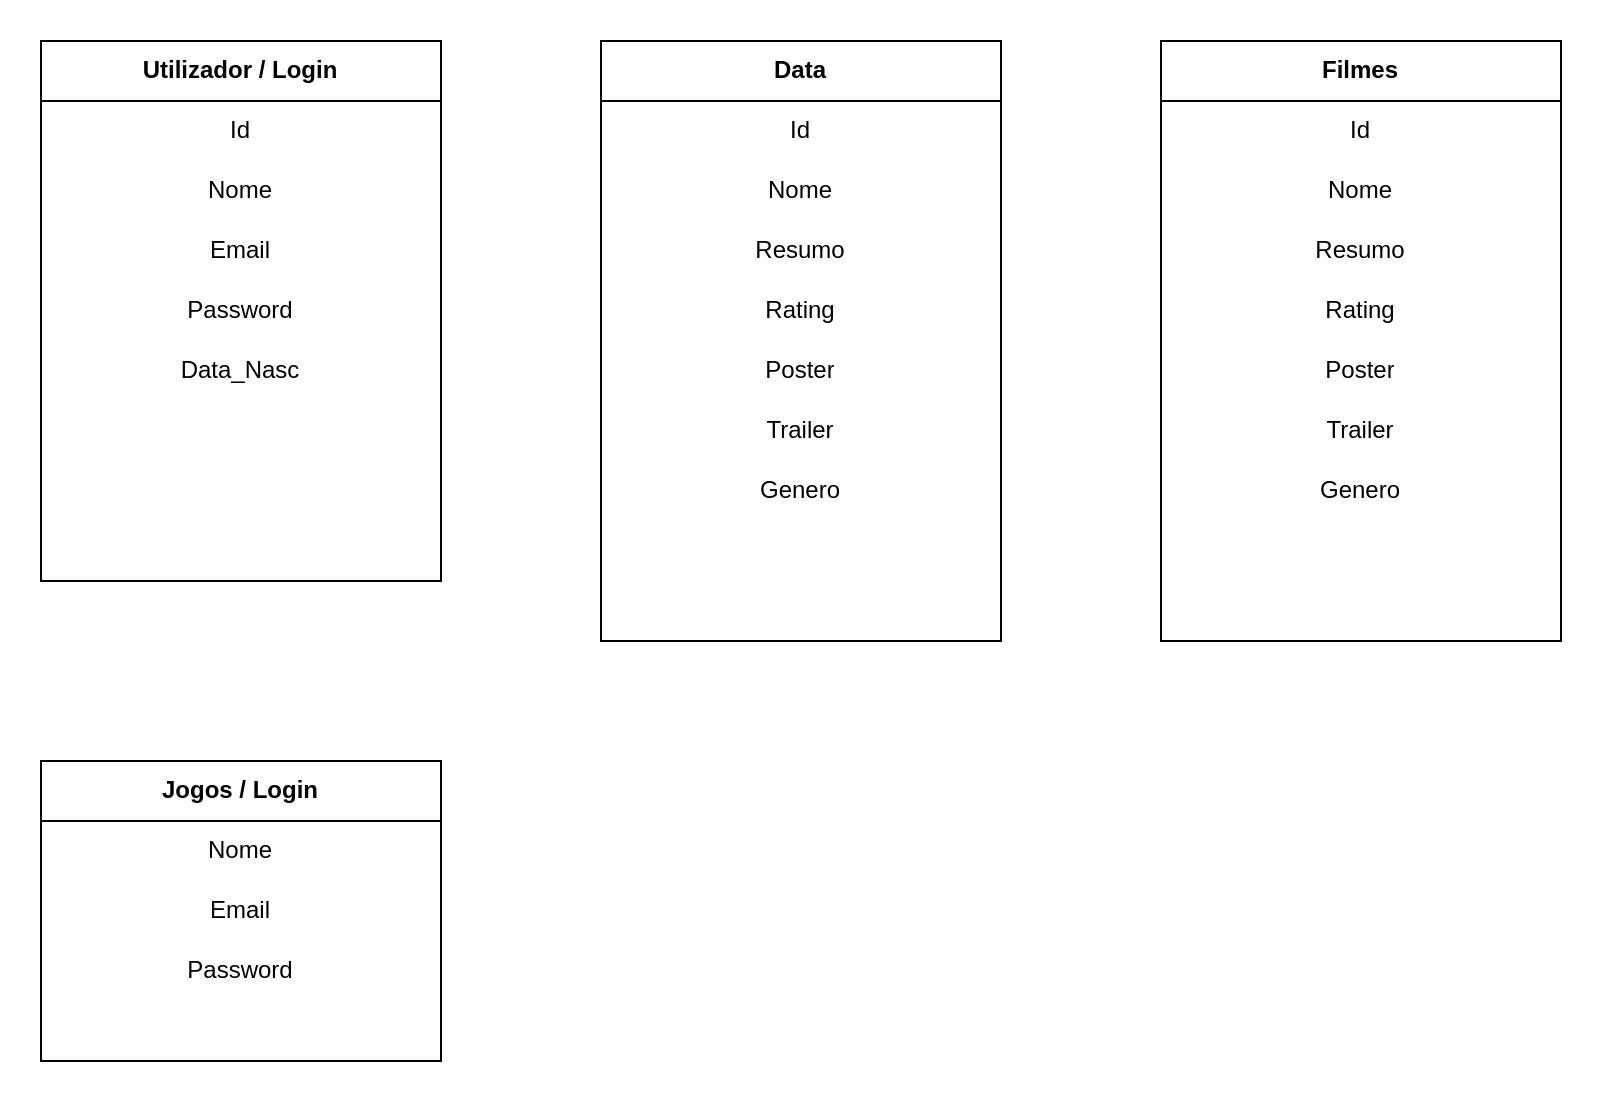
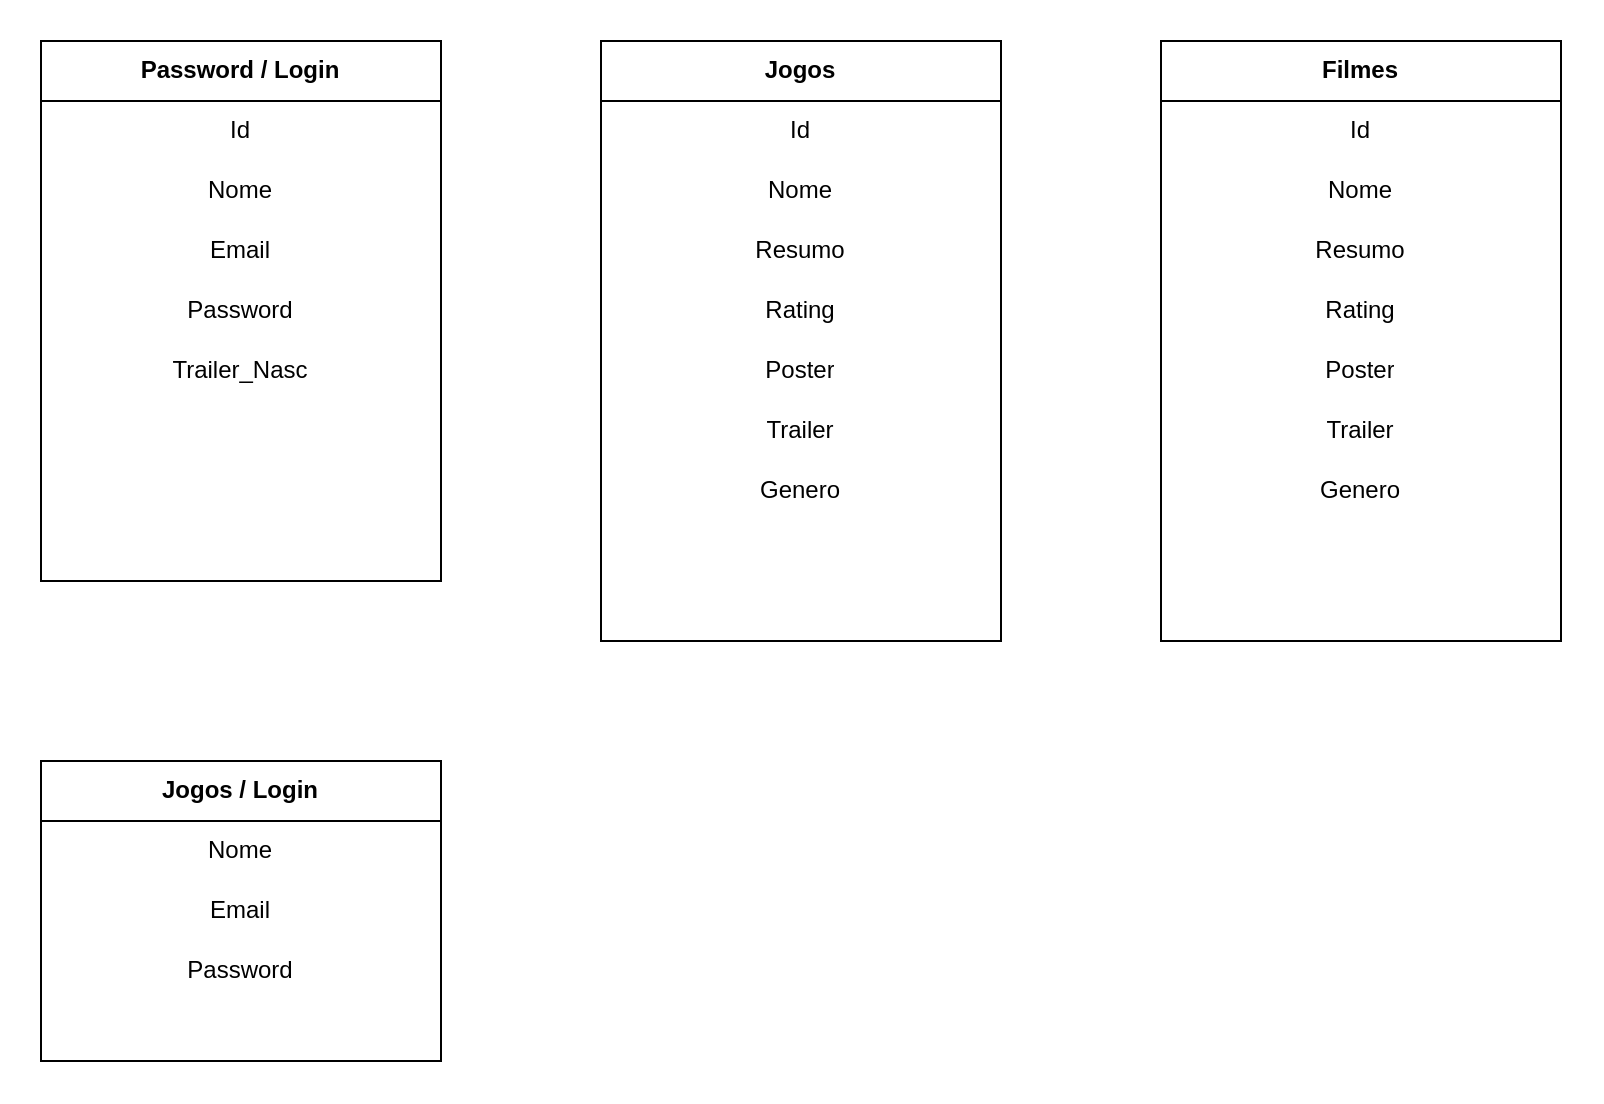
  <mxCell id="0" />
  <mxCell id="1" parent="0" />
- <mxCell id="2" value="Data" style="shape=table;html=1;whiteSpace=wrap;startSize=30;container=1;collapsible=0;childLayout=tableLayout;fixedRows=1;rowLines=0;fontStyle=1;align=center;" vertex="1" parent="1"><mxGeometry x="300" y="20" width="200" height="300" as="geometry" /></mxCell>
+ <mxCell id="2" value="Jogos" style="shape=table;html=1;whiteSpace=wrap;startSize=30;container=1;collapsible=0;childLayout=tableLayout;fixedRows=1;rowLines=0;fontStyle=1;align=center;" vertex="1" parent="1"><mxGeometry x="300" y="20" width="200" height="300" as="geometry" /></mxCell>
  <mxCell id="3" style="shape=partialRectangle;html=1;whiteSpace=wrap;collapsible=0;dropTarget=0;pointerEvents=0;fillColor=none;top=0;left=0;bottom=0;right=0;points=[[0,0.5],[1,0.5]];portConstraint=eastwest;" vertex="1" parent="2"><mxGeometry y="30" width="200" height="30" as="geometry" /></mxCell>
  <mxCell id="4" value="Id" style="shape=partialRectangle;html=1;whiteSpace=wrap;connectable=0;fillColor=none;top=0;left=0;bottom=0;right=0;overflow=hidden;" vertex="1" parent="3"><mxGeometry width="200" height="30" as="geometry" /></mxCell>
  <mxCell id="5" value="" style="shape=partialRectangle;html=1;whiteSpace=wrap;collapsible=0;dropTarget=0;pointerEvents=0;fillColor=none;top=0;left=0;bottom=0;right=0;points=[[0,0.5],[1,0.5]];portConstraint=eastwest;" vertex="1" parent="2"><mxGeometry y="60" width="200" height="30" as="geometry" /></mxCell>
  <mxCell id="6" value="Nome" style="shape=partialRectangle;html=1;whiteSpace=wrap;connectable=0;fillColor=none;top=0;left=0;bottom=0;right=0;overflow=hidden;" vertex="1" parent="5"><mxGeometry width="200" height="30" as="geometry" /></mxCell>
  <mxCell id="7" value="" style="shape=partialRectangle;html=1;whiteSpace=wrap;collapsible=0;dropTarget=0;pointerEvents=0;fillColor=none;top=0;left=0;bottom=0;right=0;points=[[0,0.5],[1,0.5]];portConstraint=eastwest;" vertex="1" parent="2"><mxGeometry y="90" width="200" height="30" as="geometry" /></mxCell>
  <mxCell id="8" value="Resumo" style="shape=partialRectangle;html=1;whiteSpace=wrap;connectable=0;fillColor=none;top=0;left=0;bottom=0;right=0;overflow=hidden;" vertex="1" parent="7"><mxGeometry width="200" height="30" as="geometry" /></mxCell>
  <mxCell id="9" style="shape=partialRectangle;html=1;whiteSpace=wrap;collapsible=0;dropTarget=0;pointerEvents=0;fillColor=none;top=0;left=0;bottom=0;right=0;points=[[0,0.5],[1,0.5]];portConstraint=eastwest;" vertex="1" parent="2"><mxGeometry y="120" width="200" height="30" as="geometry" /></mxCell>
  <mxCell id="10" value="Rating" style="shape=partialRectangle;html=1;whiteSpace=wrap;connectable=0;fillColor=none;top=0;left=0;bottom=0;right=0;overflow=hidden;" vertex="1" parent="9"><mxGeometry width="200" height="30" as="geometry" /></mxCell>
  <mxCell id="11" style="shape=partialRectangle;html=1;whiteSpace=wrap;collapsible=0;dropTarget=0;pointerEvents=0;fillColor=none;top=0;left=0;bottom=0;right=0;points=[[0,0.5],[1,0.5]];portConstraint=eastwest;" vertex="1" parent="2"><mxGeometry y="150" width="200" height="30" as="geometry" /></mxCell>
  <mxCell id="12" value="Poster" style="shape=partialRectangle;html=1;whiteSpace=wrap;connectable=0;fillColor=none;top=0;left=0;bottom=0;right=0;overflow=hidden;" vertex="1" parent="11"><mxGeometry width="200" height="30" as="geometry" /></mxCell>
  <mxCell id="13" style="shape=partialRectangle;html=1;whiteSpace=wrap;collapsible=0;dropTarget=0;pointerEvents=0;fillColor=none;top=0;left=0;bottom=0;right=0;points=[[0,0.5],[1,0.5]];portConstraint=eastwest;" vertex="1" parent="2"><mxGeometry y="180" width="200" height="30" as="geometry" /></mxCell>
  <mxCell id="14" value="Trailer" style="shape=partialRectangle;html=1;whiteSpace=wrap;connectable=0;fillColor=none;top=0;left=0;bottom=0;right=0;overflow=hidden;" vertex="1" parent="13"><mxGeometry width="200" height="30" as="geometry" /></mxCell>
  <mxCell id="15" style="shape=partialRectangle;html=1;whiteSpace=wrap;collapsible=0;dropTarget=0;pointerEvents=0;fillColor=none;top=0;left=0;bottom=0;right=0;points=[[0,0.5],[1,0.5]];portConstraint=eastwest;" vertex="1" parent="2"><mxGeometry y="210" width="200" height="30" as="geometry" /></mxCell>
  <mxCell id="16" value="Genero" style="shape=partialRectangle;html=1;whiteSpace=wrap;connectable=0;fillColor=none;top=0;left=0;bottom=0;right=0;overflow=hidden;" vertex="1" parent="15"><mxGeometry width="200" height="30" as="geometry" /></mxCell>
  <mxCell id="17" style="shape=partialRectangle;html=1;whiteSpace=wrap;collapsible=0;dropTarget=0;pointerEvents=0;fillColor=none;top=0;left=0;bottom=0;right=0;points=[[0,0.5],[1,0.5]];portConstraint=eastwest;" vertex="1" parent="2"><mxGeometry y="240" width="200" height="30" as="geometry" /></mxCell>
- <mxCell id="18" value="Utilizador / Login" style="shape=table;html=1;whiteSpace=wrap;startSize=30;container=1;collapsible=0;childLayout=tableLayout;fixedRows=1;rowLines=0;fontStyle=1;align=center;" vertex="1" parent="1"><mxGeometry x="20" y="20" width="200" height="270" as="geometry" /></mxCell>
+ <mxCell id="18" value="Password / Login" style="shape=table;html=1;whiteSpace=wrap;startSize=30;container=1;collapsible=0;childLayout=tableLayout;fixedRows=1;rowLines=0;fontStyle=1;align=center;" vertex="1" parent="1"><mxGeometry x="20" y="20" width="200" height="270" as="geometry" /></mxCell>
  <mxCell id="19" style="shape=partialRectangle;html=1;whiteSpace=wrap;collapsible=0;dropTarget=0;pointerEvents=0;fillColor=none;top=0;left=0;bottom=0;right=0;points=[[0,0.5],[1,0.5]];portConstraint=eastwest;" vertex="1" parent="18"><mxGeometry y="30" width="200" height="30" as="geometry" /></mxCell>
  <mxCell id="20" value="Id" style="shape=partialRectangle;html=1;whiteSpace=wrap;connectable=0;fillColor=none;top=0;left=0;bottom=0;right=0;overflow=hidden;" vertex="1" parent="19"><mxGeometry width="200" height="30" as="geometry" /></mxCell>
  <mxCell id="21" value="" style="shape=partialRectangle;html=1;whiteSpace=wrap;collapsible=0;dropTarget=0;pointerEvents=0;fillColor=none;top=0;left=0;bottom=0;right=0;points=[[0,0.5],[1,0.5]];portConstraint=eastwest;" vertex="1" parent="18"><mxGeometry y="60" width="200" height="30" as="geometry" /></mxCell>
  <mxCell id="22" value="Nome" style="shape=partialRectangle;html=1;whiteSpace=wrap;connectable=0;fillColor=none;top=0;left=0;bottom=0;right=0;overflow=hidden;" vertex="1" parent="21"><mxGeometry width="200" height="30" as="geometry" /></mxCell>
  <mxCell id="23" value="" style="shape=partialRectangle;html=1;whiteSpace=wrap;collapsible=0;dropTarget=0;pointerEvents=0;fillColor=none;top=0;left=0;bottom=0;right=0;points=[[0,0.5],[1,0.5]];portConstraint=eastwest;" vertex="1" parent="18"><mxGeometry y="90" width="200" height="30" as="geometry" /></mxCell>
  <mxCell id="24" value="Email" style="shape=partialRectangle;html=1;whiteSpace=wrap;connectable=0;fillColor=none;top=0;left=0;bottom=0;right=0;overflow=hidden;" vertex="1" parent="23"><mxGeometry width="200" height="30" as="geometry" /></mxCell>
  <mxCell id="25" style="shape=partialRectangle;html=1;whiteSpace=wrap;collapsible=0;dropTarget=0;pointerEvents=0;fillColor=none;top=0;left=0;bottom=0;right=0;points=[[0,0.5],[1,0.5]];portConstraint=eastwest;" vertex="1" parent="18"><mxGeometry y="120" width="200" height="30" as="geometry" /></mxCell>
  <mxCell id="26" value="Password" style="shape=partialRectangle;html=1;whiteSpace=wrap;connectable=0;fillColor=none;top=0;left=0;bottom=0;right=0;overflow=hidden;" vertex="1" parent="25"><mxGeometry width="200" height="30" as="geometry" /></mxCell>
  <mxCell id="27" style="shape=partialRectangle;html=1;whiteSpace=wrap;collapsible=0;dropTarget=0;pointerEvents=0;fillColor=none;top=0;left=0;bottom=0;right=0;points=[[0,0.5],[1,0.5]];portConstraint=eastwest;" vertex="1" parent="18"><mxGeometry y="150" width="200" height="30" as="geometry" /></mxCell>
- <mxCell id="28" value="Data_Nasc" style="shape=partialRectangle;html=1;whiteSpace=wrap;connectable=0;fillColor=none;top=0;left=0;bottom=0;right=0;overflow=hidden;" vertex="1" parent="27"><mxGeometry width="200" height="30" as="geometry" /></mxCell>
+ <mxCell id="28" value="Trailer_Nasc" style="shape=partialRectangle;html=1;whiteSpace=wrap;connectable=0;fillColor=none;top=0;left=0;bottom=0;right=0;overflow=hidden;" vertex="1" parent="27"><mxGeometry width="200" height="30" as="geometry" /></mxCell>
  <mxCell id="29" style="shape=partialRectangle;html=1;whiteSpace=wrap;collapsible=0;dropTarget=0;pointerEvents=0;fillColor=none;top=0;left=0;bottom=0;right=0;points=[[0,0.5],[1,0.5]];portConstraint=eastwest;" vertex="1" parent="18"><mxGeometry y="180" width="200" height="30" as="geometry" /></mxCell>
  <mxCell id="30" style="shape=partialRectangle;html=1;whiteSpace=wrap;collapsible=0;dropTarget=0;pointerEvents=0;fillColor=none;top=0;left=0;bottom=0;right=0;points=[[0,0.5],[1,0.5]];portConstraint=eastwest;" vertex="1" parent="18"><mxGeometry y="210" width="200" height="30" as="geometry" /></mxCell>
  <mxCell id="31" value="Filmes" style="shape=table;html=1;whiteSpace=wrap;startSize=30;container=1;collapsible=0;childLayout=tableLayout;fixedRows=1;rowLines=0;fontStyle=1;align=center;" vertex="1" parent="1"><mxGeometry x="580" y="20" width="200" height="300" as="geometry" /></mxCell>
  <mxCell id="32" style="shape=partialRectangle;html=1;whiteSpace=wrap;collapsible=0;dropTarget=0;pointerEvents=0;fillColor=none;top=0;left=0;bottom=0;right=0;points=[[0,0.5],[1,0.5]];portConstraint=eastwest;" vertex="1" parent="31"><mxGeometry y="30" width="200" height="30" as="geometry" /></mxCell>
  <mxCell id="33" value="Id" style="shape=partialRectangle;html=1;whiteSpace=wrap;connectable=0;fillColor=none;top=0;left=0;bottom=0;right=0;overflow=hidden;" vertex="1" parent="32"><mxGeometry width="200" height="30" as="geometry" /></mxCell>
  <mxCell id="34" value="" style="shape=partialRectangle;html=1;whiteSpace=wrap;collapsible=0;dropTarget=0;pointerEvents=0;fillColor=none;top=0;left=0;bottom=0;right=0;points=[[0,0.5],[1,0.5]];portConstraint=eastwest;" vertex="1" parent="31"><mxGeometry y="60" width="200" height="30" as="geometry" /></mxCell>
  <mxCell id="35" value="Nome" style="shape=partialRectangle;html=1;whiteSpace=wrap;connectable=0;fillColor=none;top=0;left=0;bottom=0;right=0;overflow=hidden;" vertex="1" parent="34"><mxGeometry width="200" height="30" as="geometry" /></mxCell>
  <mxCell id="36" value="" style="shape=partialRectangle;html=1;whiteSpace=wrap;collapsible=0;dropTarget=0;pointerEvents=0;fillColor=none;top=0;left=0;bottom=0;right=0;points=[[0,0.5],[1,0.5]];portConstraint=eastwest;" vertex="1" parent="31"><mxGeometry y="90" width="200" height="30" as="geometry" /></mxCell>
  <mxCell id="37" value="Resumo" style="shape=partialRectangle;html=1;whiteSpace=wrap;connectable=0;fillColor=none;top=0;left=0;bottom=0;right=0;overflow=hidden;" vertex="1" parent="36"><mxGeometry width="200" height="30" as="geometry" /></mxCell>
  <mxCell id="38" style="shape=partialRectangle;html=1;whiteSpace=wrap;collapsible=0;dropTarget=0;pointerEvents=0;fillColor=none;top=0;left=0;bottom=0;right=0;points=[[0,0.5],[1,0.5]];portConstraint=eastwest;" vertex="1" parent="31"><mxGeometry y="120" width="200" height="30" as="geometry" /></mxCell>
  <mxCell id="39" value="Rating" style="shape=partialRectangle;html=1;whiteSpace=wrap;connectable=0;fillColor=none;top=0;left=0;bottom=0;right=0;overflow=hidden;" vertex="1" parent="38"><mxGeometry width="200" height="30" as="geometry" /></mxCell>
  <mxCell id="40" style="shape=partialRectangle;html=1;whiteSpace=wrap;collapsible=0;dropTarget=0;pointerEvents=0;fillColor=none;top=0;left=0;bottom=0;right=0;points=[[0,0.5],[1,0.5]];portConstraint=eastwest;" vertex="1" parent="31"><mxGeometry y="150" width="200" height="30" as="geometry" /></mxCell>
  <mxCell id="41" value="Poster" style="shape=partialRectangle;html=1;whiteSpace=wrap;connectable=0;fillColor=none;top=0;left=0;bottom=0;right=0;overflow=hidden;" vertex="1" parent="40"><mxGeometry width="200" height="30" as="geometry" /></mxCell>
  <mxCell id="42" style="shape=partialRectangle;html=1;whiteSpace=wrap;collapsible=0;dropTarget=0;pointerEvents=0;fillColor=none;top=0;left=0;bottom=0;right=0;points=[[0,0.5],[1,0.5]];portConstraint=eastwest;" vertex="1" parent="31"><mxGeometry y="180" width="200" height="30" as="geometry" /></mxCell>
  <mxCell id="43" value="Trailer" style="shape=partialRectangle;html=1;whiteSpace=wrap;connectable=0;fillColor=none;top=0;left=0;bottom=0;right=0;overflow=hidden;" vertex="1" parent="42"><mxGeometry width="200" height="30" as="geometry" /></mxCell>
  <mxCell id="44" style="shape=partialRectangle;html=1;whiteSpace=wrap;collapsible=0;dropTarget=0;pointerEvents=0;fillColor=none;top=0;left=0;bottom=0;right=0;points=[[0,0.5],[1,0.5]];portConstraint=eastwest;" vertex="1" parent="31"><mxGeometry y="210" width="200" height="30" as="geometry" /></mxCell>
  <mxCell id="45" value="Genero" style="shape=partialRectangle;html=1;whiteSpace=wrap;connectable=0;fillColor=none;top=0;left=0;bottom=0;right=0;overflow=hidden;" vertex="1" parent="44"><mxGeometry width="200" height="30" as="geometry" /></mxCell>
  <mxCell id="46" style="shape=partialRectangle;html=1;whiteSpace=wrap;collapsible=0;dropTarget=0;pointerEvents=0;fillColor=none;top=0;left=0;bottom=0;right=0;points=[[0,0.5],[1,0.5]];portConstraint=eastwest;" vertex="1" parent="31"><mxGeometry y="240" width="200" height="30" as="geometry" /></mxCell>
  <mxCell id="47" value="Jogos / Login" style="shape=table;html=1;whiteSpace=wrap;startSize=30;container=1;collapsible=0;childLayout=tableLayout;fixedRows=1;rowLines=0;fontStyle=1;align=center;" vertex="1" parent="1"><mxGeometry x="20" y="380" width="200" height="150" as="geometry" /></mxCell>
  <mxCell id="48" value="" style="shape=partialRectangle;html=1;whiteSpace=wrap;collapsible=0;dropTarget=0;pointerEvents=0;fillColor=none;top=0;left=0;bottom=0;right=0;points=[[0,0.5],[1,0.5]];portConstraint=eastwest;" vertex="1" parent="47"><mxGeometry y="30" width="200" height="30" as="geometry" /></mxCell>
  <mxCell id="49" value="Nome" style="shape=partialRectangle;html=1;whiteSpace=wrap;connectable=0;fillColor=none;top=0;left=0;bottom=0;right=0;overflow=hidden;" vertex="1" parent="48"><mxGeometry width="200" height="30" as="geometry" /></mxCell>
  <mxCell id="50" value="" style="shape=partialRectangle;html=1;whiteSpace=wrap;collapsible=0;dropTarget=0;pointerEvents=0;fillColor=none;top=0;left=0;bottom=0;right=0;points=[[0,0.5],[1,0.5]];portConstraint=eastwest;" vertex="1" parent="47"><mxGeometry y="60" width="200" height="30" as="geometry" /></mxCell>
  <mxCell id="51" value="Email" style="shape=partialRectangle;html=1;whiteSpace=wrap;connectable=0;fillColor=none;top=0;left=0;bottom=0;right=0;overflow=hidden;" vertex="1" parent="50"><mxGeometry width="200" height="30" as="geometry" /></mxCell>
  <mxCell id="52" style="shape=partialRectangle;html=1;whiteSpace=wrap;collapsible=0;dropTarget=0;pointerEvents=0;fillColor=none;top=0;left=0;bottom=0;right=0;points=[[0,0.5],[1,0.5]];portConstraint=eastwest;" vertex="1" parent="47"><mxGeometry y="90" width="200" height="30" as="geometry" /></mxCell>
  <mxCell id="53" value="Password" style="shape=partialRectangle;html=1;whiteSpace=wrap;connectable=0;fillColor=none;top=0;left=0;bottom=0;right=0;overflow=hidden;" vertex="1" parent="52"><mxGeometry width="200" height="30" as="geometry" /></mxCell>
